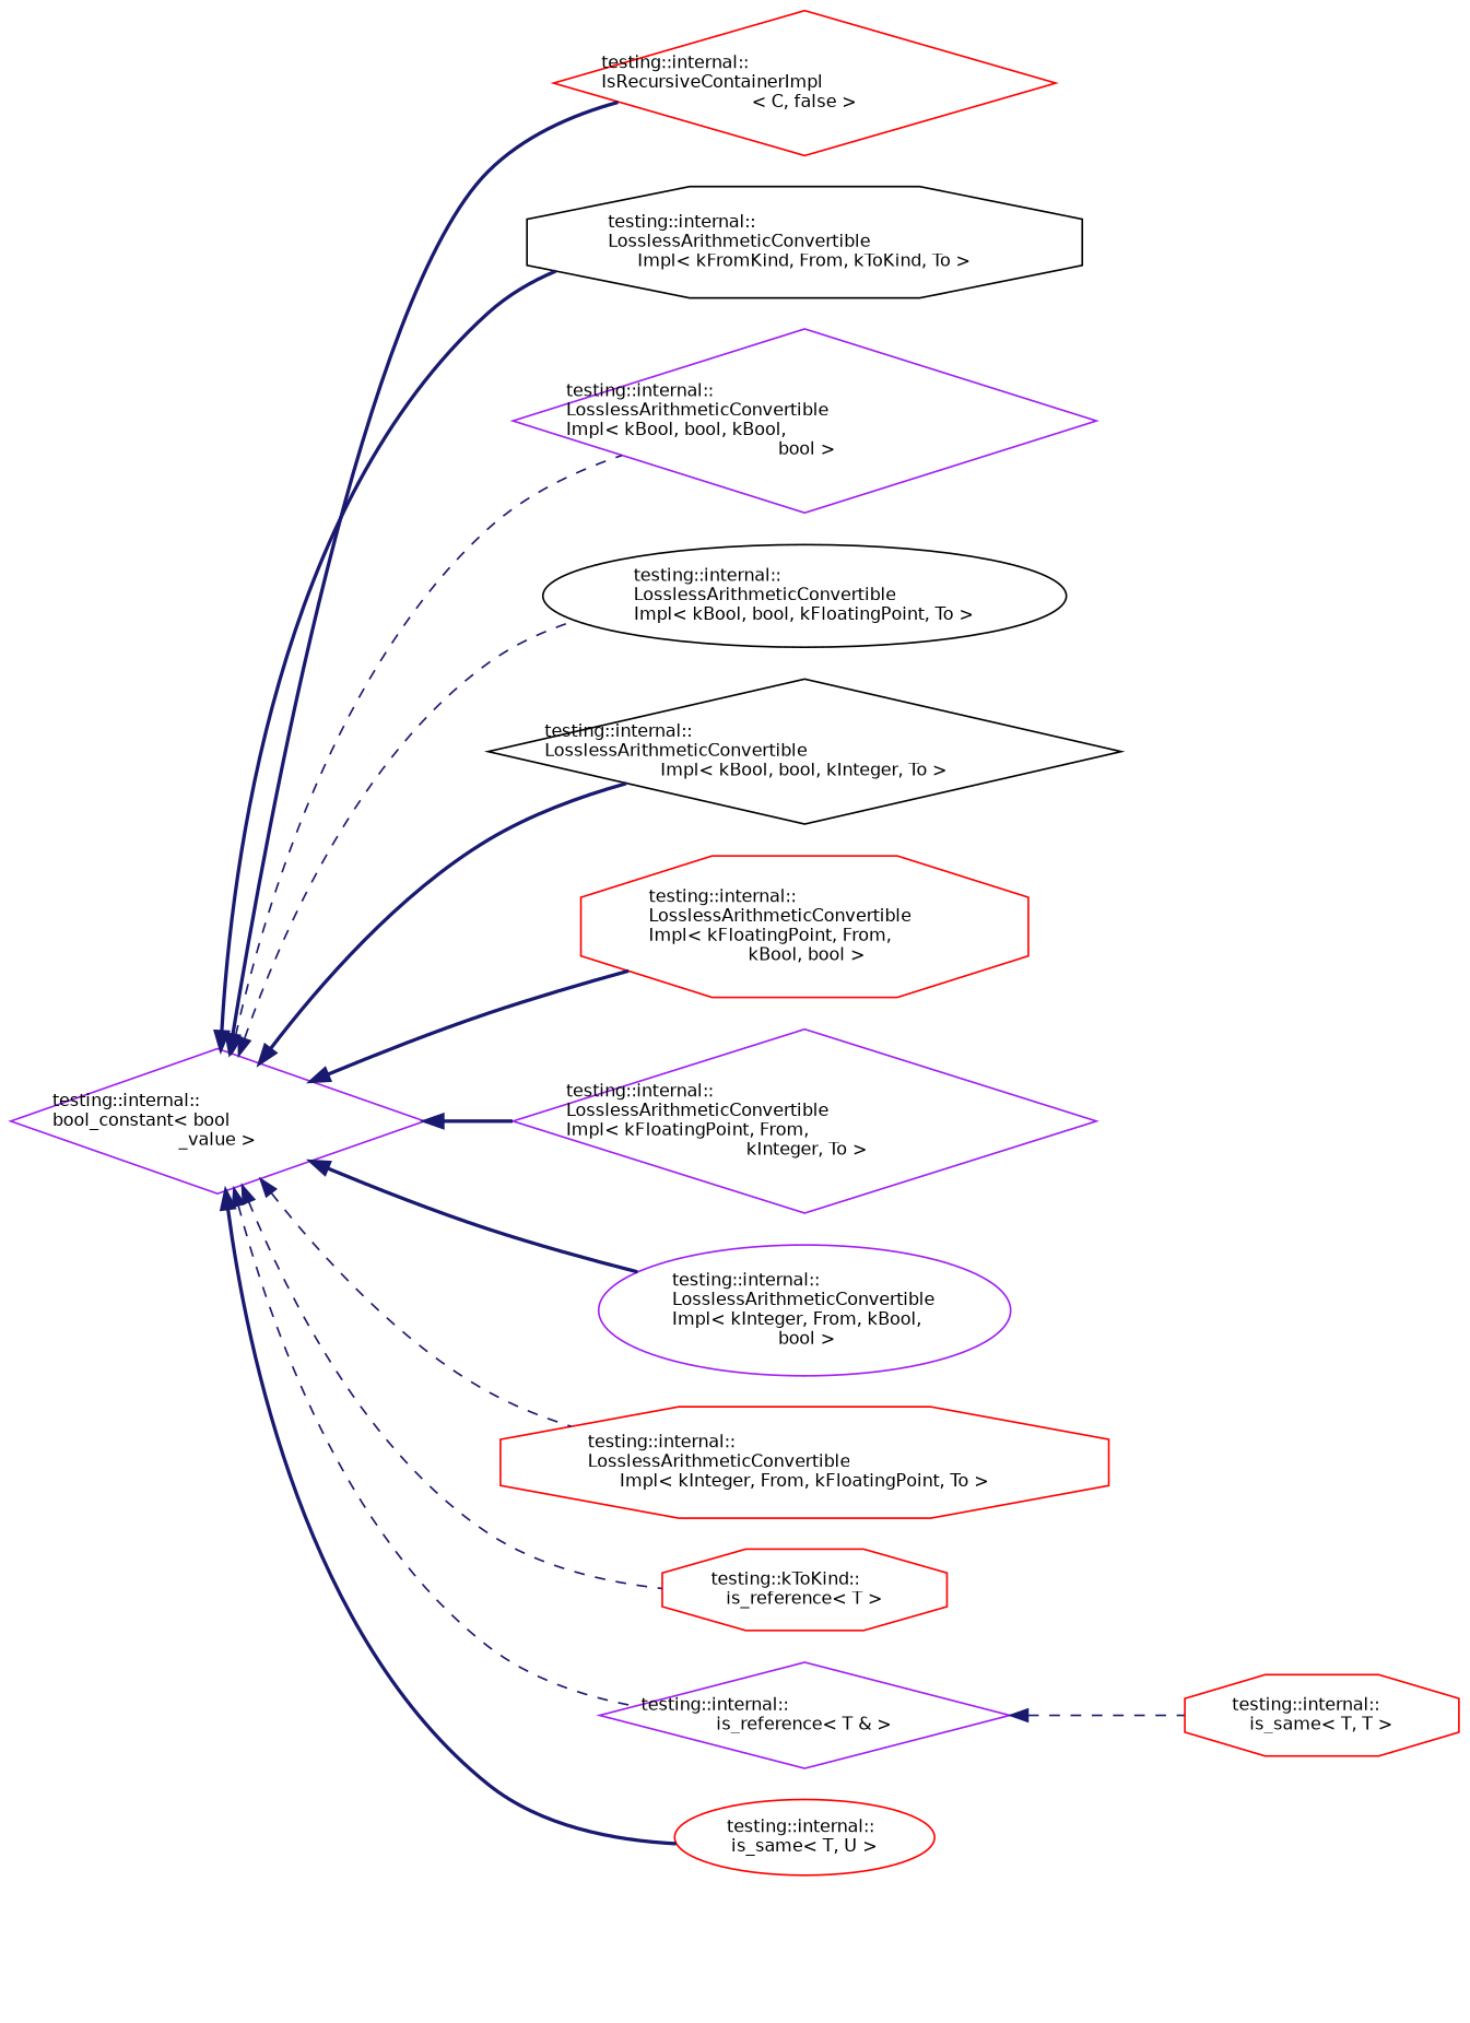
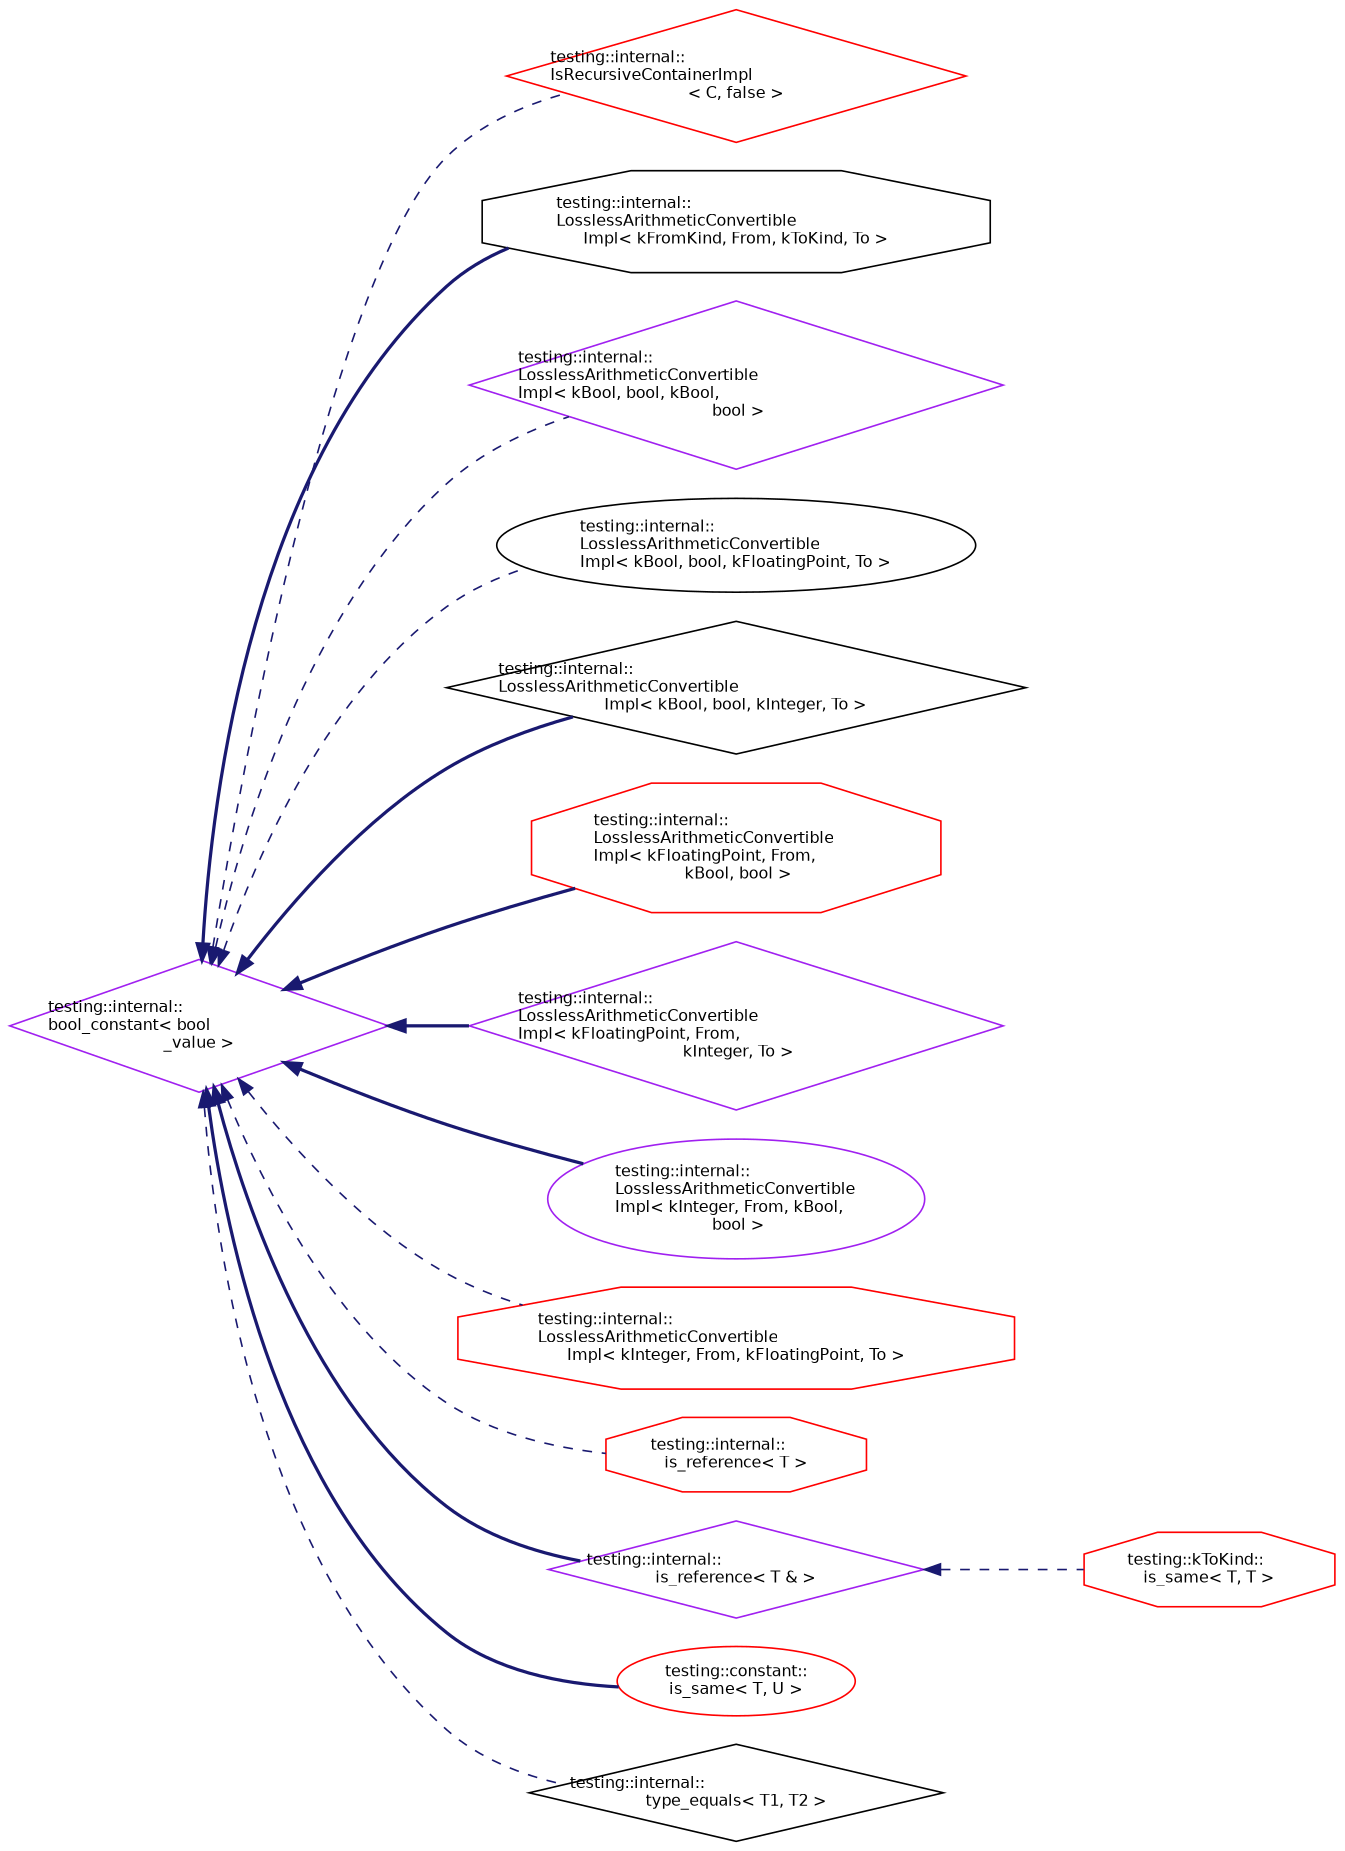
  digraph {
    rankdir=LR
    node [color=red fillcolor=white fontname=Helvetica fontsize=10 shape=diamond style=filled]
    edge [color=midnightblue dir=back fontname=Helvetica fontsize=10 labelfontname=Helvetica labelfontsize=10 style=bold]
    n1 [color=purple height=0.2 label="testing::internal::\lbool_constant\< bool\l_value \>" width=0.4]
    n2 [height=0.2 label="testing::internal::\lIsRecursiveContainerImpl\l\< C, false \>" width=0.4]
    n3 [color=black height=0.2 label="testing::internal::\lLosslessArithmeticConvertible\lImpl\< kFromKind, From, kToKind, To \>" shape=octagon width=0.4]
    n4 [color=purple height=0.2 label="testing::internal::\lLosslessArithmeticConvertible\lImpl\< kBool, bool, kBool,\l bool \>" width=0.4]
    n5 [color=black height=0.2 label="testing::internal::\lLosslessArithmeticConvertible\lImpl\< kBool, bool, kFloatingPoint, To \>" shape=ellipse width=0.4]
    n6 [color=black height=0.2 label="testing::internal::\lLosslessArithmeticConvertible\lImpl\< kBool, bool, kInteger, To \>" width=0.4]
    n7 [height=0.2 label="testing::internal::\lLosslessArithmeticConvertible\lImpl\< kFloatingPoint, From,\l kBool, bool \>" shape=octagon width=0.4]
    n8 [color=purple height=0.2 label="testing::internal::\lLosslessArithmeticConvertible\lImpl\< kFloatingPoint, From,\l kInteger, To \>" width=0.4]
    n9 [color=purple height=0.2 label="testing::internal::\lLosslessArithmeticConvertible\lImpl\< kInteger, From, kBool,\l bool \>" shape=ellipse width=0.4]
    n10 [height=0.2 label="testing::internal::\lLosslessArithmeticConvertible\lImpl\< kInteger, From, kFloatingPoint, To \>" shape=octagon width=0.4]
-   n11 [height=0.2 label="testing::kToKind::\lis_reference\< T \>" shape=octagon width=0.4]
+   n11 [height=0.2 label="testing::internal::\lis_reference\< T \>" shape=octagon width=0.4]
    n12 [color=purple height=0.2 label="testing::internal::\lis_reference\< T & \>" width=0.4]
-   n13 [height=0.2 label="testing::internal::\lis_same\< T, U \>" shape=ellipse width=0.4]
-   n15 [height=0.2 label="testing::internal::\lis_same\< T, T \>" shape=octagon width=0.4]
-   n1 -> n2
+   n13 [height=0.2 label="testing::constant::\lis_same\< T, U \>" shape=ellipse width=0.4]
+   n14 [color=black height=0.2 label="testing::internal::\ltype_equals\< T1, T2 \>" width=0.4]
+   n15 [height=0.2 label="testing::kToKind::\lis_same\< T, T \>" shape=octagon width=0.4]
+   n1 -> n2 [style=dashed]
    n1 -> n3
    n1 -> n4 [style=dashed]
    n1 -> n5 [style=dashed]
    n1 -> n6
    n1 -> n7
    n1 -> n8
    n1 -> n9
    n1 -> n10 [style=dashed]
    n1 -> n11 [style=dashed]
-   n1 -> n12 [style=dashed]
+   n1 -> n12
    n1 -> n13
+   n1 -> n14 [style=dashed]
    n12 -> n15 [style=dashed]
  }
